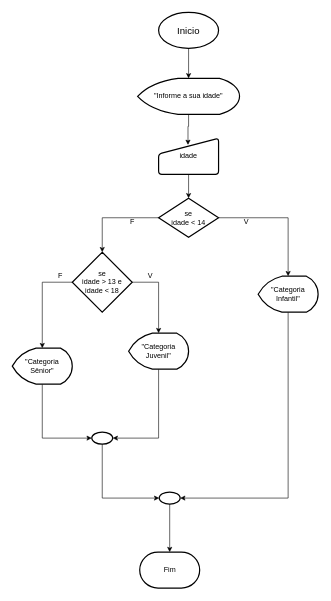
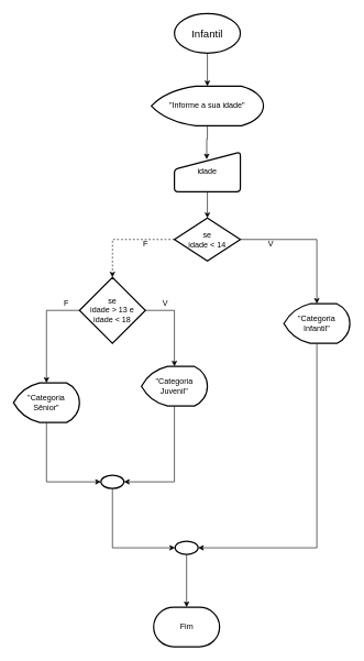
  <mxCell id="0" />
  <mxCell id="1" parent="0" />
  <mxCell id="2" style="edgeStyle=orthogonalEdgeStyle;rounded=0;orthogonalLoop=1;jettySize=auto;html=1;entryX=0.5;entryY=0;entryDx=0;entryDy=0;entryPerimeter=0;" edge="1" parent="1" source="3" target="5"><mxGeometry relative="1" as="geometry" /></mxCell>
- <mxCell id="3" value="&lt;font style=&quot;font-size: 16px;&quot;&gt;Inicio&lt;/font&gt;" style="strokeWidth=2;html=1;shape=mxgraph.flowchart.start_1;whiteSpace=wrap;" vertex="1" parent="1"><mxGeometry x="264" y="20" width="100" height="60" as="geometry" /></mxCell>
+ <mxCell id="3" value="&lt;font style=&quot;font-size: 16px;&quot;&gt;Infantil&lt;/font&gt;" style="strokeWidth=2;html=1;shape=mxgraph.flowchart.start_1;whiteSpace=wrap;" vertex="1" parent="1"><mxGeometry x="264" y="20" width="100" height="60" as="geometry" /></mxCell>
  <mxCell id="4" style="edgeStyle=orthogonalEdgeStyle;rounded=0;orthogonalLoop=1;jettySize=auto;html=1;exitX=0.5;exitY=1;exitDx=0;exitDy=0;exitPerimeter=0;entryX=0.49;entryY=0.183;entryDx=0;entryDy=0;entryPerimeter=0;" edge="1" parent="1" source="5" target="7"><mxGeometry relative="1" as="geometry" /></mxCell>
  <mxCell id="5" value="&quot;Informe a sua idade&quot;" style="strokeWidth=2;html=1;shape=mxgraph.flowchart.display;whiteSpace=wrap;" vertex="1" parent="1"><mxGeometry x="229" y="130" width="170" height="60" as="geometry" /></mxCell>
  <mxCell id="6" style="edgeStyle=orthogonalEdgeStyle;rounded=0;orthogonalLoop=1;jettySize=auto;html=1;exitX=0.5;exitY=1;exitDx=0;exitDy=0;entryX=0.5;entryY=0;entryDx=0;entryDy=0;entryPerimeter=0;" edge="1" parent="1" source="7" target="10"><mxGeometry relative="1" as="geometry" /></mxCell>
  <mxCell id="7" value="idade" style="html=1;strokeWidth=2;shape=manualInput;whiteSpace=wrap;rounded=1;size=26;arcSize=11;" vertex="1" parent="1"><mxGeometry x="264" y="230" width="100" height="60" as="geometry" /></mxCell>
  <mxCell id="8" style="edgeStyle=orthogonalEdgeStyle;rounded=0;orthogonalLoop=1;jettySize=auto;html=1;exitX=1;exitY=0.5;exitDx=0;exitDy=0;exitPerimeter=0;" edge="1" parent="1" source="10" target="12"><mxGeometry relative="1" as="geometry"><mxPoint x="480" y="440" as="targetPoint" /></mxGeometry></mxCell>
- <mxCell id="9" style="edgeStyle=orthogonalEdgeStyle;rounded=0;orthogonalLoop=1;jettySize=auto;html=1;exitX=0;exitY=0.5;exitDx=0;exitDy=0;exitPerimeter=0;entryX=0.5;entryY=0;entryDx=0;entryDy=0;entryPerimeter=0;" edge="1" parent="1" source="10" target="15"><mxGeometry relative="1" as="geometry" /></mxCell>
+ <mxCell id="9" style="edgeStyle=orthogonalEdgeStyle;rounded=0;orthogonalLoop=1;jettySize=auto;html=1;exitX=0;exitY=0.5;exitDx=0;exitDy=0;exitPerimeter=0;entryX=0.5;entryY=0;entryDx=0;entryDy=0;entryPerimeter=0;dashed=1;" edge="1" parent="1" source="10" target="15"><mxGeometry relative="1" as="geometry" /></mxCell>
  <mxCell id="10" value="se&lt;br&gt;idade &amp;lt; 14" style="strokeWidth=2;html=1;shape=mxgraph.flowchart.decision;whiteSpace=wrap;" vertex="1" parent="1"><mxGeometry x="264" y="330" width="100" height="65" as="geometry" /></mxCell>
  <mxCell id="11" style="edgeStyle=orthogonalEdgeStyle;rounded=0;orthogonalLoop=1;jettySize=auto;html=1;exitX=0.5;exitY=1;exitDx=0;exitDy=0;exitPerimeter=0;entryX=1;entryY=0.5;entryDx=0;entryDy=0;entryPerimeter=0;" edge="1" parent="1" source="12" target="28"><mxGeometry relative="1" as="geometry" /></mxCell>
  <mxCell id="12" value="&quot;Categoria Infantil&quot;" style="strokeWidth=2;html=1;shape=mxgraph.flowchart.display;whiteSpace=wrap;" vertex="1" parent="1"><mxGeometry x="430" y="460" width="100" height="60" as="geometry" /></mxCell>
  <mxCell id="13" style="edgeStyle=orthogonalEdgeStyle;rounded=0;orthogonalLoop=1;jettySize=auto;html=1;exitX=0;exitY=0.5;exitDx=0;exitDy=0;exitPerimeter=0;entryX=0.5;entryY=0;entryDx=0;entryDy=0;entryPerimeter=0;" edge="1" parent="1" source="15" target="23"><mxGeometry relative="1" as="geometry"><mxPoint x="80" y="580" as="targetPoint" /></mxGeometry></mxCell>
  <mxCell id="14" style="edgeStyle=orthogonalEdgeStyle;rounded=0;orthogonalLoop=1;jettySize=auto;html=1;exitX=1;exitY=0.5;exitDx=0;exitDy=0;exitPerimeter=0;entryX=0.5;entryY=0;entryDx=0;entryDy=0;entryPerimeter=0;" edge="1" parent="1" source="15" target="21"><mxGeometry relative="1" as="geometry"><mxPoint x="270" y="520" as="targetPoint" /></mxGeometry></mxCell>
  <mxCell id="15" value="se&lt;br&gt;idade &amp;gt; 13 e idade &amp;lt; 18" style="strokeWidth=2;html=1;shape=mxgraph.flowchart.decision;whiteSpace=wrap;" vertex="1" parent="1"><mxGeometry x="120" y="420" width="100" height="100" as="geometry" /></mxCell>
  <mxCell id="16" value="V" style="text;html=1;align=center;verticalAlign=middle;resizable=0;points=[];autosize=1;strokeColor=none;fillColor=none;" vertex="1" parent="1"><mxGeometry x="395" y="355" width="30" height="30" as="geometry" /></mxCell>
  <mxCell id="17" value="F" style="text;html=1;align=center;verticalAlign=middle;resizable=0;points=[];autosize=1;strokeColor=none;fillColor=none;" vertex="1" parent="1"><mxGeometry x="205" y="355" width="30" height="30" as="geometry" /></mxCell>
  <mxCell id="18" value="V" style="text;html=1;align=center;verticalAlign=middle;resizable=0;points=[];autosize=1;strokeColor=none;fillColor=none;" vertex="1" parent="1"><mxGeometry x="235" y="445" width="30" height="30" as="geometry" /></mxCell>
  <mxCell id="19" value="F" style="text;html=1;align=center;verticalAlign=middle;resizable=0;points=[];autosize=1;strokeColor=none;fillColor=none;" vertex="1" parent="1"><mxGeometry x="85" y="445" width="30" height="30" as="geometry" /></mxCell>
  <mxCell id="20" style="edgeStyle=orthogonalEdgeStyle;rounded=0;orthogonalLoop=1;jettySize=auto;html=1;exitX=0.5;exitY=1;exitDx=0;exitDy=0;exitPerimeter=0;entryX=1;entryY=0.5;entryDx=0;entryDy=0;entryPerimeter=0;" edge="1" parent="1" source="21" target="25"><mxGeometry relative="1" as="geometry" /></mxCell>
  <mxCell id="21" value="&quot;Categoria Juvenil&quot;" style="strokeWidth=2;html=1;shape=mxgraph.flowchart.display;whiteSpace=wrap;" vertex="1" parent="1"><mxGeometry x="214" y="555" width="100" height="60" as="geometry" /></mxCell>
  <mxCell id="22" style="edgeStyle=orthogonalEdgeStyle;rounded=0;orthogonalLoop=1;jettySize=auto;html=1;exitX=0.5;exitY=1;exitDx=0;exitDy=0;exitPerimeter=0;entryX=0;entryY=0.5;entryDx=0;entryDy=0;entryPerimeter=0;" edge="1" parent="1" source="23" target="25"><mxGeometry relative="1" as="geometry" /></mxCell>
  <mxCell id="23" value="&quot;Categoria Sênior&quot;" style="strokeWidth=2;html=1;shape=mxgraph.flowchart.display;whiteSpace=wrap;" vertex="1" parent="1"><mxGeometry x="20" y="580" width="100" height="60" as="geometry" /></mxCell>
  <mxCell id="24" style="edgeStyle=orthogonalEdgeStyle;rounded=0;orthogonalLoop=1;jettySize=auto;html=1;exitX=0.5;exitY=1;exitDx=0;exitDy=0;exitPerimeter=0;entryX=0;entryY=0.5;entryDx=0;entryDy=0;entryPerimeter=0;" edge="1" parent="1" source="25" target="28"><mxGeometry relative="1" as="geometry" /></mxCell>
  <mxCell id="25" value="" style="strokeWidth=2;html=1;shape=mxgraph.flowchart.start_1;whiteSpace=wrap;" vertex="1" parent="1"><mxGeometry x="152.5" y="720" width="35" height="20" as="geometry" /></mxCell>
  <mxCell id="26" value="Fim" style="strokeWidth=2;html=1;shape=mxgraph.flowchart.terminator;whiteSpace=wrap;" vertex="1" parent="1"><mxGeometry x="232.5" y="920" width="100" height="60" as="geometry" /></mxCell>
  <mxCell id="27" style="edgeStyle=orthogonalEdgeStyle;rounded=0;orthogonalLoop=1;jettySize=auto;html=1;exitX=0.5;exitY=1;exitDx=0;exitDy=0;exitPerimeter=0;entryX=0.5;entryY=0;entryDx=0;entryDy=0;entryPerimeter=0;" edge="1" parent="1" source="28" target="26"><mxGeometry relative="1" as="geometry" /></mxCell>
  <mxCell id="28" value="" style="strokeWidth=2;html=1;shape=mxgraph.flowchart.start_1;whiteSpace=wrap;" vertex="1" parent="1"><mxGeometry x="265" y="820" width="35" height="20" as="geometry" /></mxCell>
